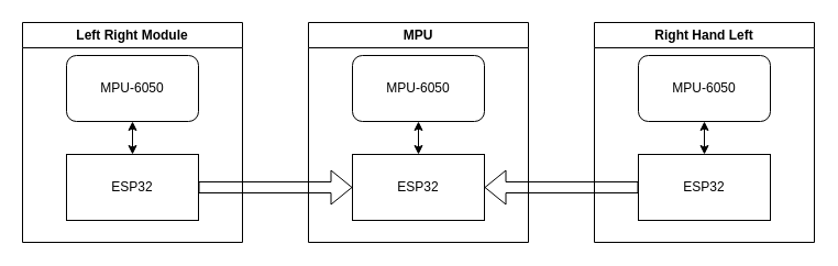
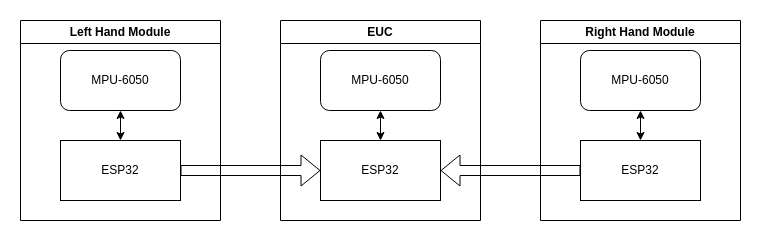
  <mxCell id="0" />
  <mxCell id="1" parent="0" />
- <mxCell id="2" value="MPU" style="swimlane;whiteSpace=wrap;html=1;" parent="1" vertex="1"><mxGeometry x="280" y="20" width="200" height="200" as="geometry" /></mxCell>
+ <mxCell id="2" value="EUC" style="swimlane;whiteSpace=wrap;html=1;" parent="1" vertex="1"><mxGeometry x="280" y="20" width="200" height="200" as="geometry" /></mxCell>
  <mxCell id="3" value="MPU-6050" style="rounded=1;whiteSpace=wrap;html=1;" parent="2" vertex="1"><mxGeometry x="40" y="30" width="120" height="60" as="geometry" /></mxCell>
  <mxCell id="4" value="ESP32" style="rounded=0;whiteSpace=wrap;html=1;" parent="2" vertex="1"><mxGeometry x="40" y="120" width="120" height="60" as="geometry" /></mxCell>
  <mxCell id="5" value="" style="endArrow=classic;startArrow=classic;html=1;rounded=0;" parent="2" source="4" target="3" edge="1"><mxGeometry width="50" height="50" relative="1" as="geometry"><mxPoint x="-150" y="130" as="sourcePoint" /><mxPoint x="-150" y="100" as="targetPoint" /></mxGeometry></mxCell>
- <mxCell id="6" value="Left Right Module" style="swimlane;whiteSpace=wrap;html=1;" parent="1" vertex="1"><mxGeometry x="20" y="20" width="200" height="200" as="geometry" /></mxCell>
+ <mxCell id="6" value="Left Hand Module" style="swimlane;whiteSpace=wrap;html=1;" parent="1" vertex="1"><mxGeometry x="20" y="20" width="200" height="200" as="geometry" /></mxCell>
  <mxCell id="7" value="ESP32" style="rounded=0;whiteSpace=wrap;html=1;" parent="6" vertex="1"><mxGeometry x="40" y="120" width="120" height="60" as="geometry" /></mxCell>
  <mxCell id="8" value="MPU-6050" style="rounded=1;whiteSpace=wrap;html=1;" parent="6" vertex="1"><mxGeometry x="40" y="30" width="120" height="60" as="geometry" /></mxCell>
  <mxCell id="9" value="" style="endArrow=classic;startArrow=classic;html=1;rounded=0;" parent="6" source="7" target="8" edge="1"><mxGeometry width="50" height="50" relative="1" as="geometry"><mxPoint x="60" y="360" as="sourcePoint" /><mxPoint x="110" y="310" as="targetPoint" /></mxGeometry></mxCell>
- <mxCell id="10" value="Right Hand Left" style="swimlane;whiteSpace=wrap;html=1;" parent="1" vertex="1"><mxGeometry x="540" y="20" width="200" height="200" as="geometry" /></mxCell>
+ <mxCell id="10" value="Right Hand Module" style="swimlane;whiteSpace=wrap;html=1;" parent="1" vertex="1"><mxGeometry x="540" y="20" width="200" height="200" as="geometry" /></mxCell>
  <mxCell id="11" value="ESP32" style="rounded=0;whiteSpace=wrap;html=1;" parent="10" vertex="1"><mxGeometry x="40" y="120" width="120" height="60" as="geometry" /></mxCell>
  <mxCell id="12" value="MPU-6050" style="rounded=1;whiteSpace=wrap;html=1;" parent="10" vertex="1"><mxGeometry x="40" y="30" width="120" height="60" as="geometry" /></mxCell>
  <mxCell id="13" value="" style="endArrow=classic;startArrow=classic;html=1;rounded=0;" parent="10" source="11" target="12" edge="1"><mxGeometry width="50" height="50" relative="1" as="geometry"><mxPoint x="-150" y="130" as="sourcePoint" /><mxPoint x="-150" y="100" as="targetPoint" /></mxGeometry></mxCell>
  <mxCell id="14" value="" style="shape=flexArrow;endArrow=classic;html=1;rounded=0;" parent="1" source="11" target="4" edge="1"><mxGeometry width="50" height="50" relative="1" as="geometry"><mxPoint x="490" y="310" as="sourcePoint" /><mxPoint x="540" y="260" as="targetPoint" /></mxGeometry></mxCell>
  <mxCell id="15" value="" style="shape=flexArrow;endArrow=classic;html=1;rounded=0;" parent="1" source="7" target="4" edge="1"><mxGeometry width="50" height="50" relative="1" as="geometry"><mxPoint x="600" y="180" as="sourcePoint" /><mxPoint x="450" y="180" as="targetPoint" /></mxGeometry></mxCell>
